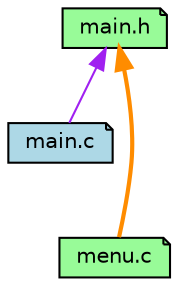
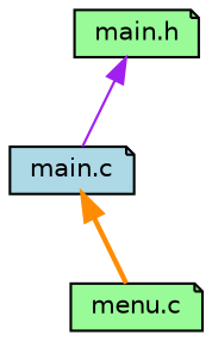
  digraph {
    node [color=black fillcolor=palegreen fontname=Helvetica fontsize=10 shape=note style=filled]
    edge [dir=back fontname=Helvetica fontsize=10 labelfontname=Helvetica labelfontsize=10]
    n1 [fontcolor=black height=0.2 label="main.h" width=0.4]
    n2 [fillcolor=lightblue height=0.2 label="main.c" width=0.4]
    n3 [height=0.2 label="menu.c" width=0.4]
    n1 -> n2 [color=purple style=solid]
-   n1 -> n3 [color=darkorange style=bold]
+   n2 -> n3 [color=darkorange style=bold]
  }
